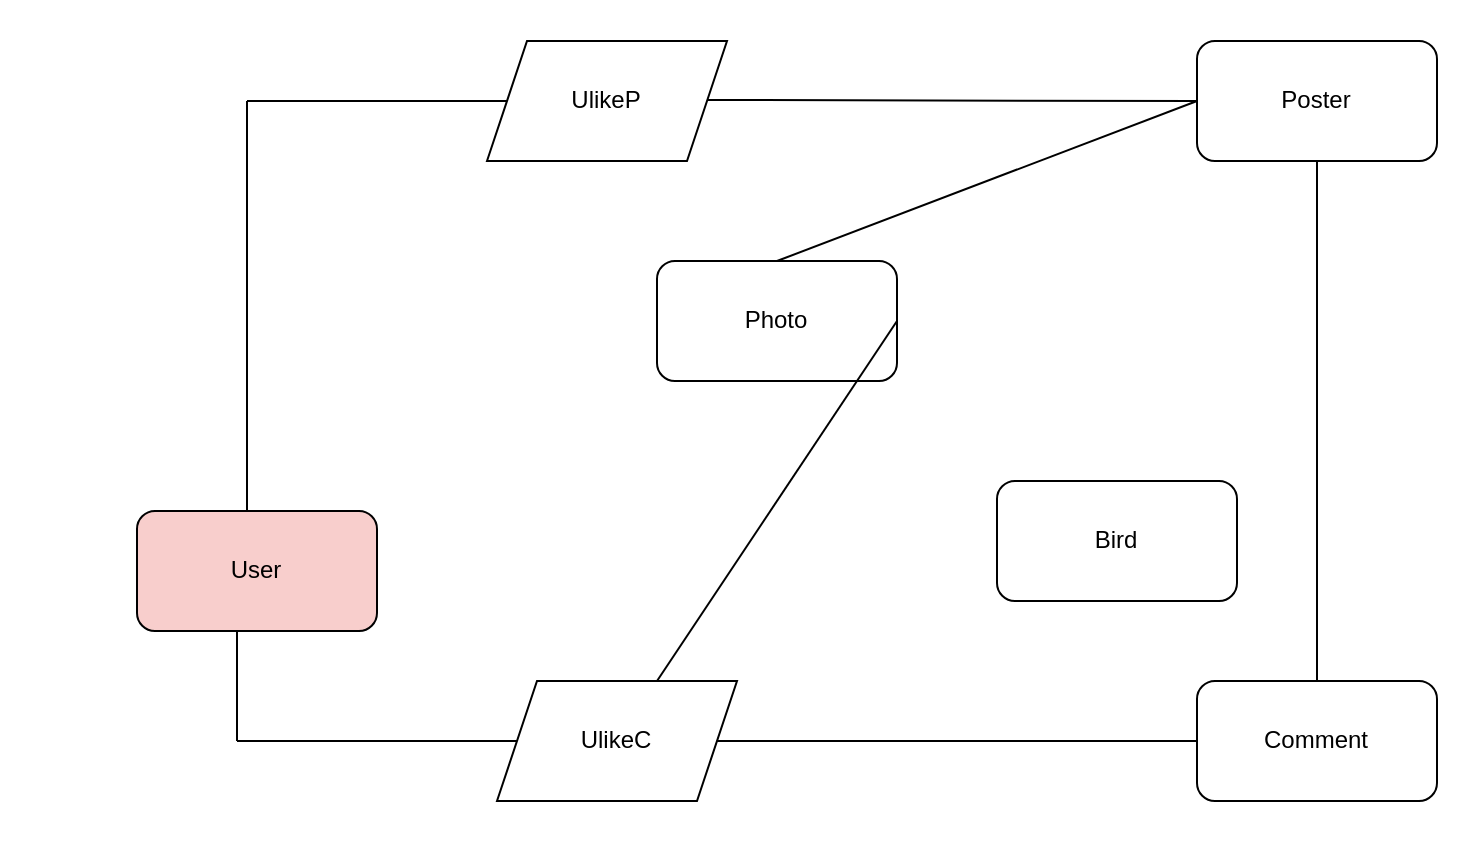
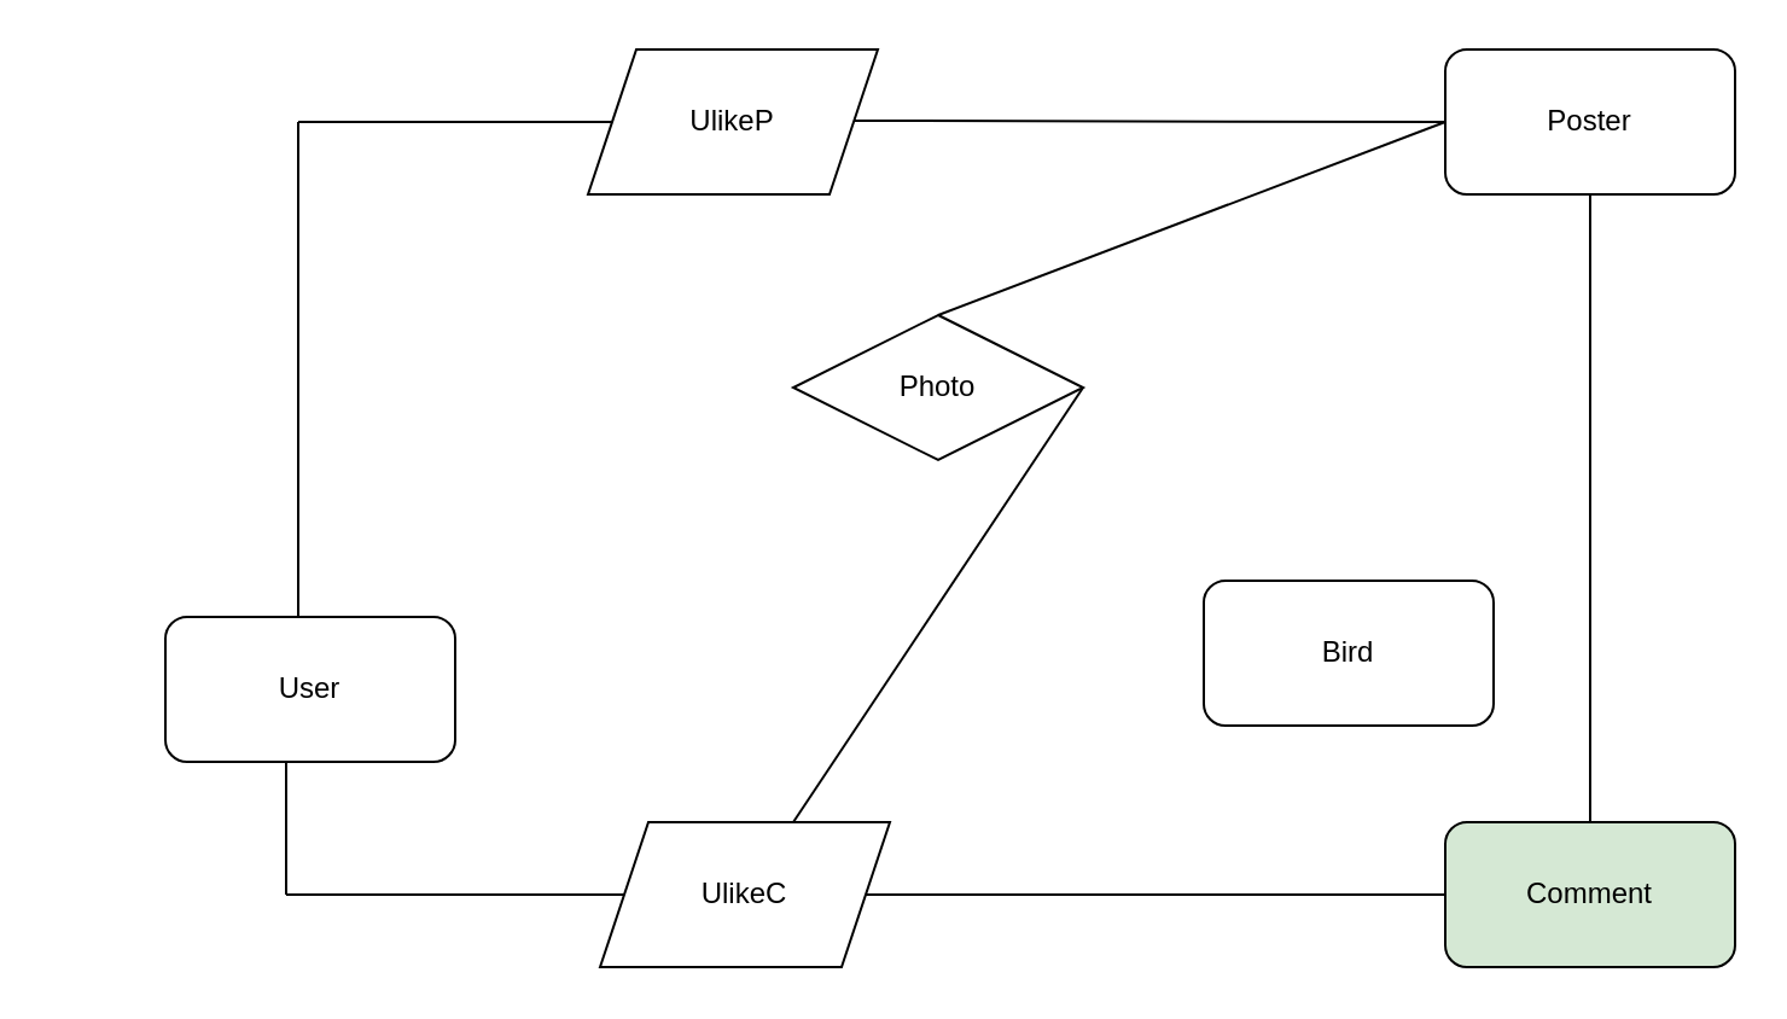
  <mxCell id="0" />
  <mxCell id="1" parent="0" />
- <mxCell id="2" value="User" style="rounded=1;whiteSpace=wrap;html=1;fillColor=#f8cecc;" vertex="1" parent="1"><mxGeometry x="68" y="255" width="120" height="60" as="geometry" /></mxCell>
- <mxCell id="3" value="Photo" style="rounded=1;whiteSpace=wrap;html=1;" vertex="1" parent="1"><mxGeometry x="328" y="130" width="120" height="60" as="geometry" /></mxCell>
+ <mxCell id="2" value="User" style="rounded=1;whiteSpace=wrap;html=1;" vertex="1" parent="1"><mxGeometry x="68" y="255" width="120" height="60" as="geometry" /></mxCell>
+ <mxCell id="3" value="Photo" style="rhombus;whiteSpace=wrap;html=1;" vertex="1" parent="1"><mxGeometry x="328" y="130" width="120" height="60" as="geometry" /></mxCell>
  <mxCell id="4" value="Poster" style="rounded=1;whiteSpace=wrap;html=1;" vertex="1" parent="1"><mxGeometry x="598" y="20" width="120" height="60" as="geometry" /></mxCell>
- <mxCell id="5" value="Comment" style="rounded=1;whiteSpace=wrap;html=1;" vertex="1" parent="1"><mxGeometry x="598" y="340" width="120" height="60" as="geometry" /></mxCell>
+ <mxCell id="5" value="Comment" style="rounded=1;whiteSpace=wrap;html=1;fillColor=#d5e8d4;" vertex="1" parent="1"><mxGeometry x="598" y="340" width="120" height="60" as="geometry" /></mxCell>
  <mxCell id="6" value="Bird" style="rounded=1;whiteSpace=wrap;html=1;" vertex="1" parent="1"><mxGeometry x="498" y="240" width="120" height="60" as="geometry" /></mxCell>
  <mxCell id="7" value="UlikeC" style="shape=parallelogram;perimeter=parallelogramPerimeter;whiteSpace=wrap;html=1;fixedSize=1;" vertex="1" parent="1"><mxGeometry x="248" y="340" width="120" height="60" as="geometry" /></mxCell>
  <mxCell id="8" value="UlikeP" style="shape=parallelogram;perimeter=parallelogramPerimeter;whiteSpace=wrap;html=1;fixedSize=1;" vertex="1" parent="1"><mxGeometry x="243" y="20" width="120" height="60" as="geometry" /></mxCell>
  <mxCell id="9" value="" style="endArrow=none;html=1;rounded=0;entryX=0;entryY=0.5;entryDx=0;entryDy=0;" edge="1" parent="1" target="4"><mxGeometry width="50" height="50" relative="1" as="geometry"><mxPoint x="353" y="49.5" as="sourcePoint" /><mxPoint x="423" y="49.5" as="targetPoint" /></mxGeometry></mxCell>
  <mxCell id="10" value="" style="endArrow=none;html=1;rounded=0;exitX=0;exitY=0.5;exitDx=0;exitDy=0;exitPerimeter=0;" edge="1" parent="1" source="11"><mxGeometry width="50" height="50" relative="1" as="geometry"><mxPoint x="118" y="395" as="sourcePoint" /><mxPoint x="118" y="315" as="targetPoint" /></mxGeometry></mxCell>
  <mxCell id="11" value="" style="line;strokeWidth=1;html=1;" vertex="1" parent="1"><mxGeometry x="118" y="365" width="140" height="10" as="geometry" /></mxCell>
  <mxCell id="12" value="" style="endArrow=none;html=1;rounded=0;entryX=0;entryY=0.5;entryDx=0;entryDy=0;" edge="1" parent="1" source="7" target="5"><mxGeometry width="50" height="50" relative="1" as="geometry"><mxPoint x="348" y="369.5" as="sourcePoint" /><mxPoint x="448" y="370" as="targetPoint" /></mxGeometry></mxCell>
  <mxCell id="13" value="" style="line;strokeWidth=1;direction=south;html=1;" vertex="1" parent="1"><mxGeometry x="653" y="80" width="10" height="260" as="geometry" /></mxCell>
  <mxCell id="14" value="" style="line;strokeWidth=1;html=1;rotation=-90;" vertex="1" parent="1"><mxGeometry x="20.5" y="147.5" width="205" height="10" as="geometry" /></mxCell>
  <mxCell id="15" value="" style="line;strokeWidth=1;html=1;" vertex="1" parent="1"><mxGeometry x="123" y="45" width="130" height="10" as="geometry" /></mxCell>
  <mxCell id="16" value="" style="endArrow=none;html=1;rounded=0;exitX=1;exitY=0.5;exitDx=0;exitDy=0;" edge="1" parent="1" source="3" target="7"><mxGeometry relative="1" as="geometry"><mxPoint x="418" y="224.75" as="sourcePoint" /><mxPoint x="548" y="255.25" as="targetPoint" /></mxGeometry></mxCell>
  <mxCell id="17" value="" style="endArrow=none;html=1;rounded=0;entryX=0;entryY=0.5;entryDx=0;entryDy=0;exitX=0.5;exitY=0;exitDx=0;exitDy=0;" edge="1" parent="1" source="3" target="4"><mxGeometry relative="1" as="geometry"><mxPoint x="398" y="100" as="sourcePoint" /><mxPoint x="558" y="100" as="targetPoint" /><Array as="points" /></mxGeometry></mxCell>
